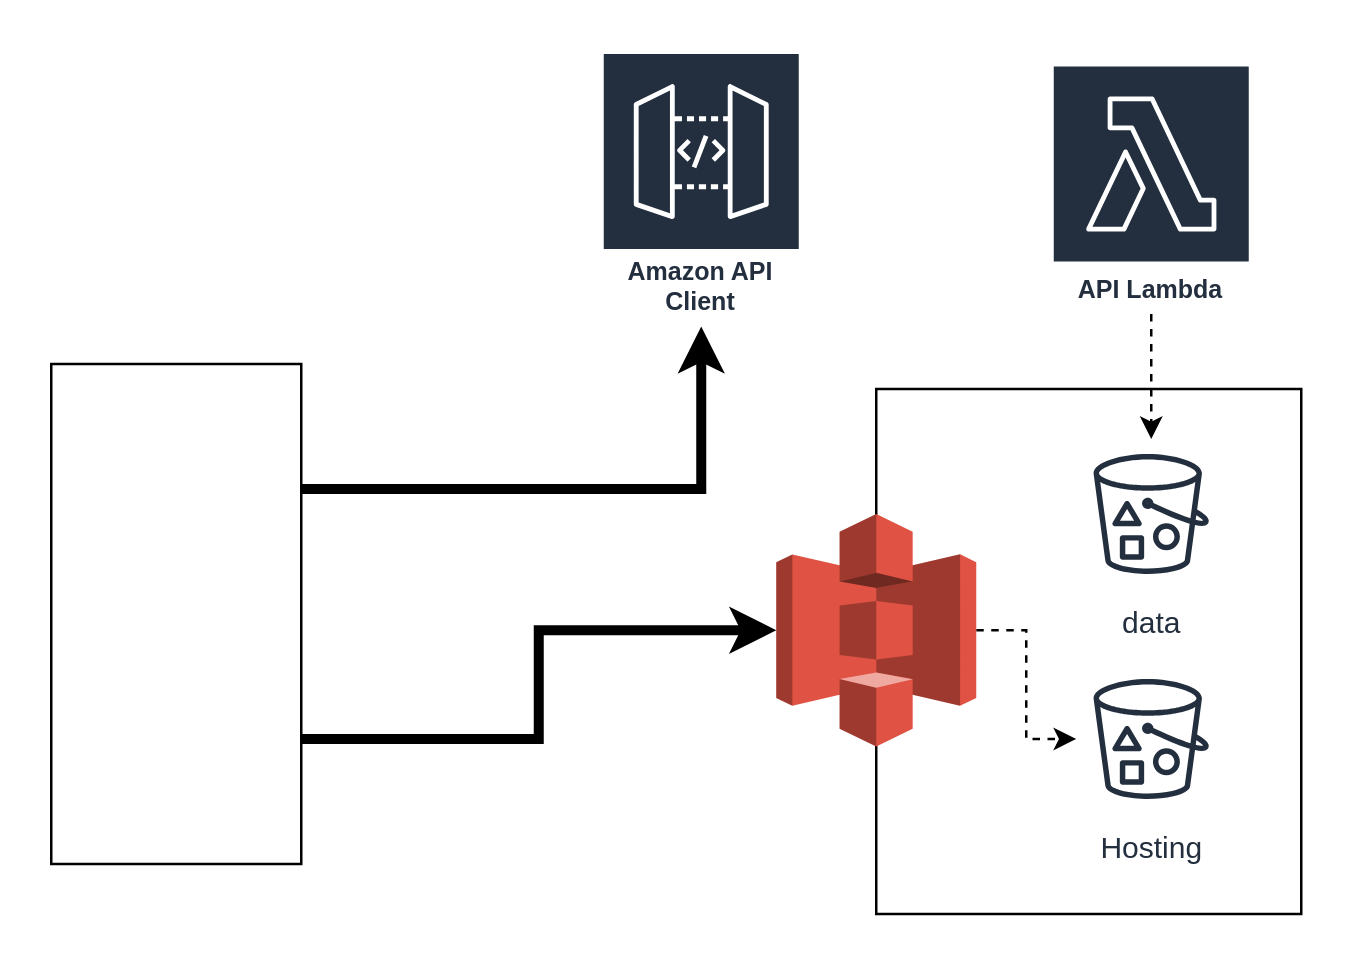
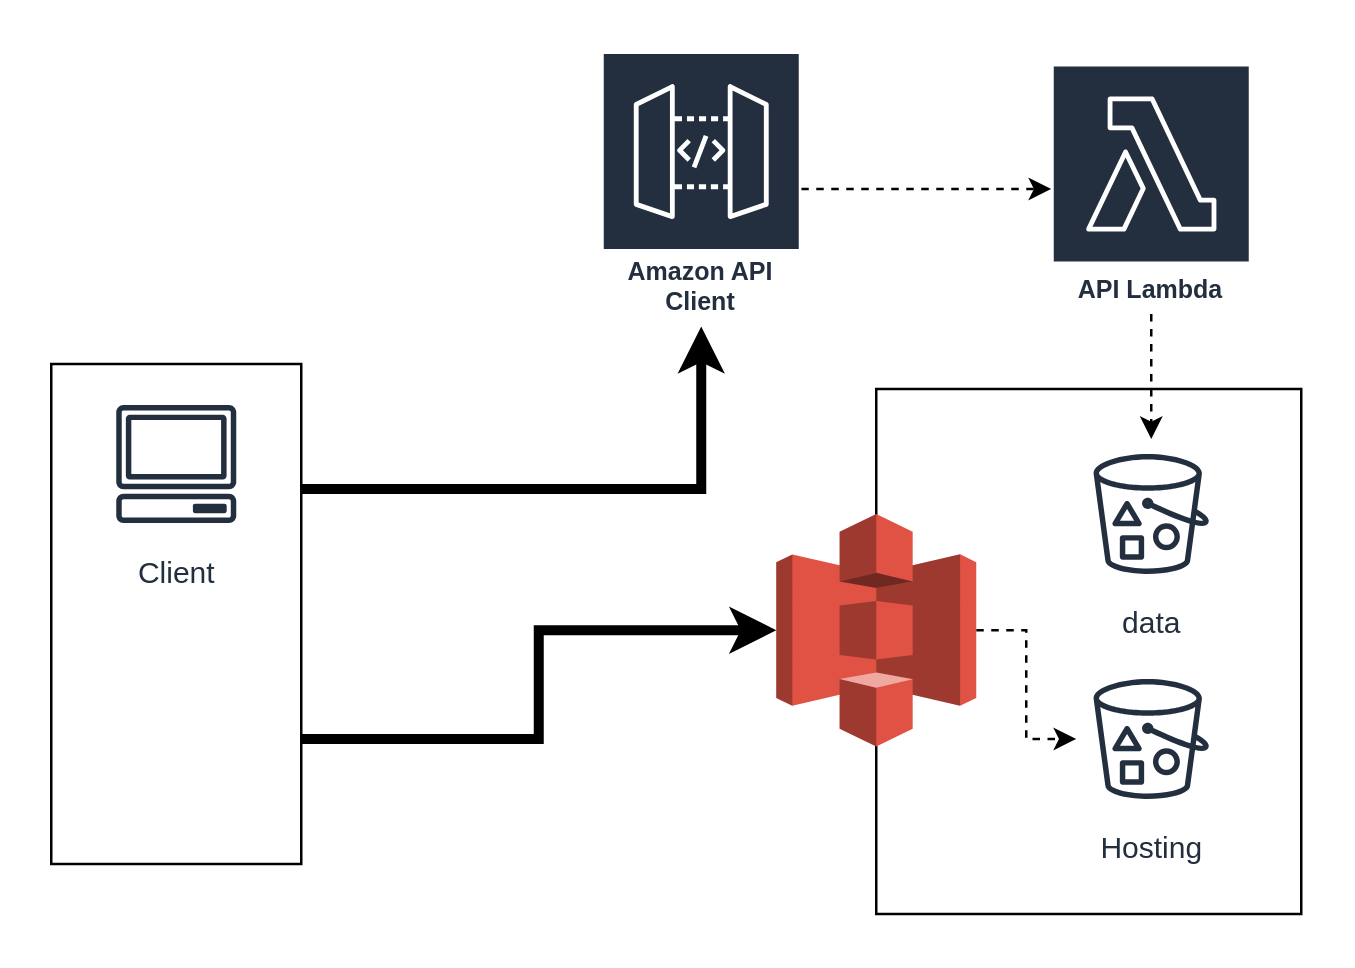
  <mxCell id="0" />
  <mxCell id="1" parent="0" />
  <mxCell id="2" value="" style="rounded=0;whiteSpace=wrap;html=1;" parent="1" vertex="1"><mxGeometry x="350" y="155" width="170" height="210" as="geometry" /></mxCell>
  <mxCell id="3" style="edgeStyle=orthogonalEdgeStyle;rounded=0;orthogonalLoop=1;jettySize=auto;html=1;strokeWidth=4;exitX=1;exitY=0.75;exitDx=0;exitDy=0;" parent="1" source="5" target="11" edge="1"><mxGeometry relative="1" as="geometry" /></mxCell>
  <mxCell id="4" style="edgeStyle=orthogonalEdgeStyle;rounded=0;orthogonalLoop=1;jettySize=auto;html=1;exitX=1;exitY=0.25;exitDx=0;exitDy=0;strokeWidth=4;" parent="1" source="5" target="13" edge="1"><mxGeometry relative="1" as="geometry" /></mxCell>
  <mxCell id="5" value="" style="rounded=0;whiteSpace=wrap;html=1;" parent="1" vertex="1"><mxGeometry x="20" y="145" width="100" height="200" as="geometry" /></mxCell>
  <mxCell id="6" style="edgeStyle=orthogonalEdgeStyle;rounded=0;orthogonalLoop=1;jettySize=auto;html=1;dashed=1;strokeWidth=1;" parent="1" source="7" target="14" edge="1"><mxGeometry relative="1" as="geometry" /></mxCell>
  <mxCell id="7" value="API Lambda" style="outlineConnect=0;fontColor=#232F3E;gradientColor=none;strokeColor=#ffffff;fillColor=#232F3E;dashed=0;verticalLabelPosition=middle;verticalAlign=bottom;align=center;html=1;whiteSpace=wrap;fontSize=10;fontStyle=1;spacing=3;shape=mxgraph.aws4.productIcon;prIcon=mxgraph.aws4.lambda;" parent="1" vertex="1"><mxGeometry x="420" y="25" width="80" height="100" as="geometry" /></mxCell>
+ <mxCell id="8" value="Client" style="outlineConnect=0;fontColor=#232F3E;gradientColor=none;strokeColor=#232F3E;fillColor=#ffffff;dashed=0;verticalLabelPosition=bottom;verticalAlign=top;align=center;html=1;fontSize=12;fontStyle=0;aspect=fixed;shape=mxgraph.aws4.resourceIcon;resIcon=mxgraph.aws4.client;" parent="1" vertex="1"><mxGeometry x="40" y="155" width="60" height="60" as="geometry" /></mxCell>
  <mxCell id="9" value="Hosting" style="outlineConnect=0;fontColor=#232F3E;gradientColor=none;strokeColor=#232F3E;fillColor=#ffffff;dashed=0;verticalLabelPosition=bottom;verticalAlign=top;align=center;html=1;fontSize=12;fontStyle=0;aspect=fixed;shape=mxgraph.aws4.resourceIcon;resIcon=mxgraph.aws4.bucket_with_objects;" parent="1" vertex="1"><mxGeometry x="430" y="265" width="60" height="60" as="geometry" /></mxCell>
  <mxCell id="10" style="edgeStyle=orthogonalEdgeStyle;rounded=0;orthogonalLoop=1;jettySize=auto;html=1;exitX=1;exitY=0.5;exitDx=0;exitDy=0;exitPerimeter=0;strokeWidth=1;dashed=1;" parent="1" source="11" target="9" edge="1"><mxGeometry relative="1" as="geometry" /></mxCell>
  <mxCell id="11" value="" style="outlineConnect=0;dashed=0;verticalLabelPosition=bottom;verticalAlign=top;align=center;html=1;shape=mxgraph.aws3.s3;fillColor=#E05243;gradientColor=none;" parent="1" vertex="1"><mxGeometry x="310" y="205" width="80" height="93" as="geometry" /></mxCell>
+ <mxCell id="12" style="edgeStyle=orthogonalEdgeStyle;rounded=0;orthogonalLoop=1;jettySize=auto;html=1;dashed=1;strokeWidth=1;" parent="1" source="13" target="7" edge="1"><mxGeometry relative="1" as="geometry" /></mxCell>
  <mxCell id="13" value="Amazon API Client" style="outlineConnect=0;fontColor=#232F3E;gradientColor=none;strokeColor=#ffffff;fillColor=#232F3E;dashed=0;verticalLabelPosition=middle;verticalAlign=bottom;align=center;html=1;whiteSpace=wrap;fontSize=10;fontStyle=1;spacing=3;shape=mxgraph.aws4.productIcon;prIcon=mxgraph.aws4.api_gateway;" parent="1" vertex="1"><mxGeometry x="240" y="20" width="80" height="110" as="geometry" /></mxCell>
  <mxCell id="14" value="data" style="outlineConnect=0;fontColor=#232F3E;gradientColor=none;strokeColor=#232F3E;fillColor=#ffffff;dashed=0;verticalLabelPosition=bottom;verticalAlign=top;align=center;html=1;fontSize=12;fontStyle=0;aspect=fixed;shape=mxgraph.aws4.resourceIcon;resIcon=mxgraph.aws4.bucket_with_objects;" parent="1" vertex="1"><mxGeometry x="430" y="175" width="60" height="60" as="geometry" /></mxCell>
